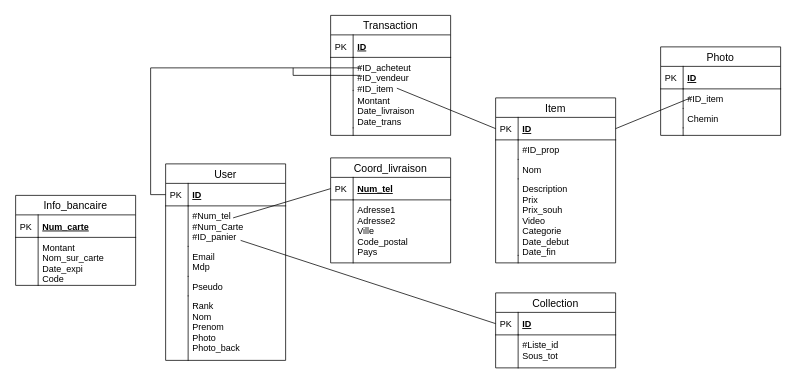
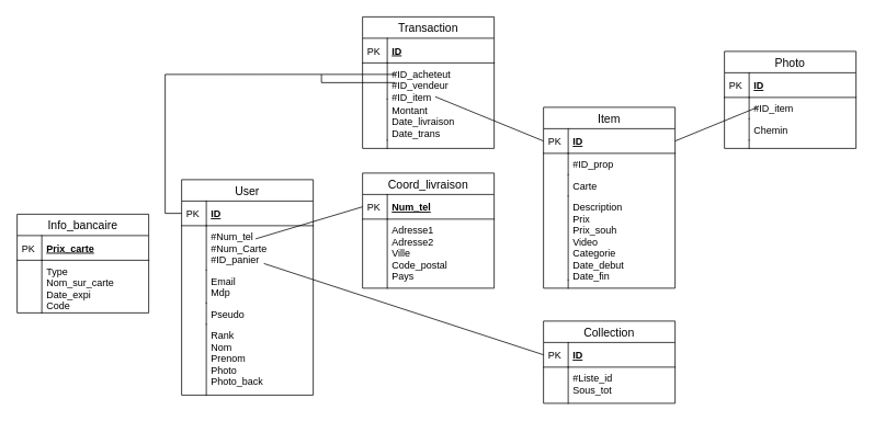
  <mxCell id="0" />
  <mxCell id="1" parent="0" />
  <mxCell id="2" value="User" style="swimlane;fontStyle=0;childLayout=stackLayout;horizontal=1;startSize=26;horizontalStack=0;resizeParent=1;resizeParentMax=0;resizeLast=0;collapsible=1;marginBottom=0;align=center;fontSize=14;" vertex="1" parent="1"><mxGeometry x="220" y="218" width="160" height="262" as="geometry"><mxRectangle x="110" y="240" width="60" height="26" as="alternateBounds" /></mxGeometry></mxCell>
  <mxCell id="3" value="ID" style="shape=partialRectangle;top=0;left=0;right=0;bottom=1;align=left;verticalAlign=middle;fillColor=none;spacingLeft=34;spacingRight=4;overflow=hidden;rotatable=0;points=[[0,0.5],[1,0.5]];portConstraint=eastwest;dropTarget=0;fontStyle=5;fontSize=12;" vertex="1" parent="2"><mxGeometry y="26" width="160" height="30" as="geometry" /></mxCell>
  <mxCell id="4" value="PK" style="shape=partialRectangle;top=0;left=0;bottom=0;fillColor=none;align=left;verticalAlign=middle;spacingLeft=4;spacingRight=4;overflow=hidden;rotatable=0;points=[];portConstraint=eastwest;part=1;fontSize=12;" vertex="1" connectable="0" parent="3"><mxGeometry width="30" height="30" as="geometry" /></mxCell>
  <mxCell id="5" value="#Num_tel&#10;#Num_Carte&#10;#ID_panier" style="shape=partialRectangle;top=0;left=0;right=0;bottom=0;align=left;verticalAlign=top;fillColor=none;spacingLeft=34;spacingRight=4;overflow=hidden;rotatable=0;points=[[0,0.5],[1,0.5]];portConstraint=eastwest;dropTarget=0;fontSize=12;" vertex="1" parent="2"><mxGeometry y="56" width="160" height="54" as="geometry" /></mxCell>
  <mxCell id="6" value="" style="shape=partialRectangle;top=0;left=0;bottom=0;fillColor=none;align=left;verticalAlign=top;spacingLeft=4;spacingRight=4;overflow=hidden;rotatable=0;points=[];portConstraint=eastwest;part=1;fontSize=12;" vertex="1" connectable="0" parent="5"><mxGeometry width="30" height="54" as="geometry" /></mxCell>
  <mxCell id="7" value="Email&#10;Mdp" style="shape=partialRectangle;top=0;left=0;right=0;bottom=0;align=left;verticalAlign=top;fillColor=none;spacingLeft=34;spacingRight=4;overflow=hidden;rotatable=0;points=[[0,0.5],[1,0.5]];portConstraint=eastwest;dropTarget=0;fontSize=12;" vertex="1" parent="2"><mxGeometry y="110" width="160" height="40" as="geometry" /></mxCell>
  <mxCell id="8" value="" style="shape=partialRectangle;top=0;left=0;bottom=0;fillColor=none;align=left;verticalAlign=top;spacingLeft=4;spacingRight=4;overflow=hidden;rotatable=0;points=[];portConstraint=eastwest;part=1;fontSize=12;" vertex="1" connectable="0" parent="7"><mxGeometry width="30" height="40" as="geometry" /></mxCell>
  <mxCell id="9" value="Pseudo" style="shape=partialRectangle;top=0;left=0;right=0;bottom=0;align=left;verticalAlign=top;fillColor=none;spacingLeft=34;spacingRight=4;overflow=hidden;rotatable=0;points=[[0,0.5],[1,0.5]];portConstraint=eastwest;dropTarget=0;fontSize=12;" vertex="1" parent="2"><mxGeometry y="150" width="160" height="26" as="geometry" /></mxCell>
  <mxCell id="10" value="" style="shape=partialRectangle;top=0;left=0;bottom=0;fillColor=none;align=left;verticalAlign=top;spacingLeft=4;spacingRight=4;overflow=hidden;rotatable=0;points=[];portConstraint=eastwest;part=1;fontSize=12;" vertex="1" connectable="0" parent="9"><mxGeometry width="30" height="26" as="geometry" /></mxCell>
  <mxCell id="11" value="Rank&#10;Nom&#10;Prenom&#10;Photo&#10;Photo_back" style="shape=partialRectangle;top=0;left=0;right=0;bottom=0;align=left;verticalAlign=top;fillColor=none;spacingLeft=34;spacingRight=4;overflow=hidden;rotatable=0;points=[[0,0.5],[1,0.5]];portConstraint=eastwest;dropTarget=0;fontSize=12;" vertex="1" parent="2"><mxGeometry y="176" width="160" height="86" as="geometry" /></mxCell>
  <mxCell id="12" value="" style="shape=partialRectangle;top=0;left=0;bottom=0;fillColor=none;align=left;verticalAlign=top;spacingLeft=4;spacingRight=4;overflow=hidden;rotatable=0;points=[];portConstraint=eastwest;part=1;fontSize=12;" vertex="1" connectable="0" parent="11"><mxGeometry width="30" height="86" as="geometry" /></mxCell>
  <mxCell id="13" value="Info_bancaire" style="swimlane;fontStyle=0;childLayout=stackLayout;horizontal=1;startSize=26;horizontalStack=0;resizeParent=1;resizeParentMax=0;resizeLast=0;collapsible=1;marginBottom=0;align=center;fontSize=14;" vertex="1" parent="1"><mxGeometry x="20" y="260" width="160" height="120" as="geometry"><mxRectangle x="-90" y="523" width="120" height="26" as="alternateBounds" /></mxGeometry></mxCell>
- <mxCell id="14" value="Num_carte" style="shape=partialRectangle;top=0;left=0;right=0;bottom=1;align=left;verticalAlign=middle;fillColor=none;spacingLeft=34;spacingRight=4;overflow=hidden;rotatable=0;points=[[0,0.5],[1,0.5]];portConstraint=eastwest;dropTarget=0;fontStyle=5;fontSize=12;" vertex="1" parent="13"><mxGeometry y="26" width="160" height="30" as="geometry" /></mxCell>
+ <mxCell id="14" value="Prix_carte" style="shape=partialRectangle;top=0;left=0;right=0;bottom=1;align=left;verticalAlign=middle;fillColor=none;spacingLeft=34;spacingRight=4;overflow=hidden;rotatable=0;points=[[0,0.5],[1,0.5]];portConstraint=eastwest;dropTarget=0;fontStyle=5;fontSize=12;" vertex="1" parent="13"><mxGeometry y="26" width="160" height="30" as="geometry" /></mxCell>
  <mxCell id="15" value="PK" style="shape=partialRectangle;top=0;left=0;bottom=0;fillColor=none;align=left;verticalAlign=middle;spacingLeft=4;spacingRight=4;overflow=hidden;rotatable=0;points=[];portConstraint=eastwest;part=1;fontSize=12;" vertex="1" connectable="0" parent="14"><mxGeometry width="30" height="30" as="geometry" /></mxCell>
- <mxCell id="16" value="Montant&#10;Nom_sur_carte&#10;Date_expi&#10;Code" style="shape=partialRectangle;top=0;left=0;right=0;bottom=0;align=left;verticalAlign=top;fillColor=none;spacingLeft=34;spacingRight=4;overflow=hidden;rotatable=0;points=[[0,0.5],[1,0.5]];portConstraint=eastwest;dropTarget=0;fontSize=12;" vertex="1" parent="13"><mxGeometry y="56" width="160" height="64" as="geometry" /></mxCell>
+ <mxCell id="16" value="Type&#10;Nom_sur_carte&#10;Date_expi&#10;Code" style="shape=partialRectangle;top=0;left=0;right=0;bottom=0;align=left;verticalAlign=top;fillColor=none;spacingLeft=34;spacingRight=4;overflow=hidden;rotatable=0;points=[[0,0.5],[1,0.5]];portConstraint=eastwest;dropTarget=0;fontSize=12;" vertex="1" parent="13"><mxGeometry y="56" width="160" height="64" as="geometry" /></mxCell>
  <mxCell id="17" value="" style="shape=partialRectangle;top=0;left=0;bottom=0;fillColor=none;align=left;verticalAlign=top;spacingLeft=4;spacingRight=4;overflow=hidden;rotatable=0;points=[];portConstraint=eastwest;part=1;fontSize=12;" vertex="1" connectable="0" parent="16"><mxGeometry width="30" height="64" as="geometry" /></mxCell>
  <mxCell id="18" value="Item" style="swimlane;fontStyle=0;childLayout=stackLayout;horizontal=1;startSize=26;horizontalStack=0;resizeParent=1;resizeParentMax=0;resizeLast=0;collapsible=1;marginBottom=0;align=center;fontSize=14;" vertex="1" parent="1"><mxGeometry x="660" y="130" width="160" height="220" as="geometry"><mxRectangle x="410" y="70" width="60" height="26" as="alternateBounds" /></mxGeometry></mxCell>
  <mxCell id="19" value="ID" style="shape=partialRectangle;top=0;left=0;right=0;bottom=1;align=left;verticalAlign=middle;fillColor=none;spacingLeft=34;spacingRight=4;overflow=hidden;rotatable=0;points=[[0,0.5],[1,0.5]];portConstraint=eastwest;dropTarget=0;fontStyle=5;fontSize=12;" vertex="1" parent="18"><mxGeometry y="26" width="160" height="30" as="geometry" /></mxCell>
  <mxCell id="20" value="PK" style="shape=partialRectangle;top=0;left=0;bottom=0;fillColor=none;align=left;verticalAlign=middle;spacingLeft=4;spacingRight=4;overflow=hidden;rotatable=0;points=[];portConstraint=eastwest;part=1;fontSize=12;" vertex="1" connectable="0" parent="19"><mxGeometry width="30" height="30" as="geometry" /></mxCell>
  <mxCell id="21" value="#ID_prop" style="shape=partialRectangle;top=0;left=0;right=0;bottom=0;align=left;verticalAlign=top;fillColor=none;spacingLeft=34;spacingRight=4;overflow=hidden;rotatable=0;points=[[0,0.5],[1,0.5]];portConstraint=eastwest;dropTarget=0;fontSize=12;" vertex="1" parent="18"><mxGeometry y="56" width="160" height="26" as="geometry" /></mxCell>
  <mxCell id="22" value="" style="shape=partialRectangle;top=0;left=0;bottom=0;fillColor=none;align=left;verticalAlign=top;spacingLeft=4;spacingRight=4;overflow=hidden;rotatable=0;points=[];portConstraint=eastwest;part=1;fontSize=12;" vertex="1" connectable="0" parent="21"><mxGeometry width="30" height="26" as="geometry" /></mxCell>
- <mxCell id="23" value="Nom" style="shape=partialRectangle;top=0;left=0;right=0;bottom=0;align=left;verticalAlign=top;fillColor=none;spacingLeft=34;spacingRight=4;overflow=hidden;rotatable=0;points=[[0,0.5],[1,0.5]];portConstraint=eastwest;dropTarget=0;fontSize=12;" vertex="1" parent="18"><mxGeometry y="82" width="160" height="26" as="geometry" /></mxCell>
+ <mxCell id="23" value="Carte" style="shape=partialRectangle;top=0;left=0;right=0;bottom=0;align=left;verticalAlign=top;fillColor=none;spacingLeft=34;spacingRight=4;overflow=hidden;rotatable=0;points=[[0,0.5],[1,0.5]];portConstraint=eastwest;dropTarget=0;fontSize=12;" vertex="1" parent="18"><mxGeometry y="82" width="160" height="26" as="geometry" /></mxCell>
  <mxCell id="24" value="" style="shape=partialRectangle;top=0;left=0;bottom=0;fillColor=none;align=left;verticalAlign=top;spacingLeft=4;spacingRight=4;overflow=hidden;rotatable=0;points=[];portConstraint=eastwest;part=1;fontSize=12;" vertex="1" connectable="0" parent="23"><mxGeometry width="30" height="26" as="geometry" /></mxCell>
  <mxCell id="25" value="Description&#10;Prix&#10;Prix_souh&#10;Video&#10;Categorie&#10;Date_debut&#10;Date_fin" style="shape=partialRectangle;top=0;left=0;right=0;bottom=0;align=left;verticalAlign=top;fillColor=none;spacingLeft=34;spacingRight=4;overflow=hidden;rotatable=0;points=[[0,0.5],[1,0.5]];portConstraint=eastwest;dropTarget=0;fontSize=12;" vertex="1" parent="18"><mxGeometry y="108" width="160" height="102" as="geometry" /></mxCell>
  <mxCell id="26" value="" style="shape=partialRectangle;top=0;left=0;bottom=0;fillColor=none;align=left;verticalAlign=top;spacingLeft=4;spacingRight=4;overflow=hidden;rotatable=0;points=[];portConstraint=eastwest;part=1;fontSize=12;" vertex="1" connectable="0" parent="25"><mxGeometry width="30" height="102.0" as="geometry" /></mxCell>
  <mxCell id="27" value="" style="shape=partialRectangle;top=0;left=0;right=0;bottom=0;align=left;verticalAlign=top;fillColor=none;spacingLeft=34;spacingRight=4;overflow=hidden;rotatable=0;points=[[0,0.5],[1,0.5]];portConstraint=eastwest;dropTarget=0;fontSize=12;" vertex="1" parent="18"><mxGeometry y="210" width="160" height="10" as="geometry" /></mxCell>
  <mxCell id="28" value="" style="shape=partialRectangle;top=0;left=0;bottom=0;fillColor=none;align=left;verticalAlign=top;spacingLeft=4;spacingRight=4;overflow=hidden;rotatable=0;points=[];portConstraint=eastwest;part=1;fontSize=12;" vertex="1" connectable="0" parent="27"><mxGeometry width="30" height="10" as="geometry" /></mxCell>
  <mxCell id="29" value="Transaction" style="swimlane;fontStyle=0;childLayout=stackLayout;horizontal=1;startSize=26;horizontalStack=0;resizeParent=1;resizeParentMax=0;resizeLast=0;collapsible=1;marginBottom=0;align=center;fontSize=14;" vertex="1" parent="1"><mxGeometry x="440" y="20" width="160" height="160" as="geometry"><mxRectangle x="110" y="50" width="110" height="26" as="alternateBounds" /></mxGeometry></mxCell>
  <mxCell id="30" value="ID" style="shape=partialRectangle;top=0;left=0;right=0;bottom=1;align=left;verticalAlign=middle;fillColor=none;spacingLeft=34;spacingRight=4;overflow=hidden;rotatable=0;points=[[0,0.5],[1,0.5]];portConstraint=eastwest;dropTarget=0;fontStyle=5;fontSize=12;" vertex="1" parent="29"><mxGeometry y="26" width="160" height="30" as="geometry" /></mxCell>
  <mxCell id="31" value="PK" style="shape=partialRectangle;top=0;left=0;bottom=0;fillColor=none;align=left;verticalAlign=middle;spacingLeft=4;spacingRight=4;overflow=hidden;rotatable=0;points=[];portConstraint=eastwest;part=1;fontSize=12;" vertex="1" connectable="0" parent="30"><mxGeometry width="30" height="30" as="geometry" /></mxCell>
  <mxCell id="32" value="#ID_acheteut&#10;#ID_vendeur&#10;#ID_item" style="shape=partialRectangle;top=0;left=0;right=0;bottom=0;align=left;verticalAlign=top;fillColor=none;spacingLeft=34;spacingRight=4;overflow=hidden;rotatable=0;points=[[0,0.5],[1,0.5]];portConstraint=eastwest;dropTarget=0;fontSize=12;" vertex="1" parent="29"><mxGeometry y="56" width="160" height="44" as="geometry" /></mxCell>
  <mxCell id="33" value="" style="shape=partialRectangle;top=0;left=0;bottom=0;fillColor=none;align=left;verticalAlign=top;spacingLeft=4;spacingRight=4;overflow=hidden;rotatable=0;points=[];portConstraint=eastwest;part=1;fontSize=12;" vertex="1" connectable="0" parent="32"><mxGeometry width="30" height="44" as="geometry" /></mxCell>
  <mxCell id="34" value="Montant&#10;Date_livraison&#10;Date_trans" style="shape=partialRectangle;top=0;left=0;right=0;bottom=0;align=left;verticalAlign=top;fillColor=none;spacingLeft=34;spacingRight=4;overflow=hidden;rotatable=0;points=[[0,0.5],[1,0.5]];portConstraint=eastwest;dropTarget=0;fontSize=12;" vertex="1" parent="29"><mxGeometry y="100" width="160" height="50" as="geometry" /></mxCell>
  <mxCell id="35" value="" style="shape=partialRectangle;top=0;left=0;bottom=0;fillColor=none;align=left;verticalAlign=top;spacingLeft=4;spacingRight=4;overflow=hidden;rotatable=0;points=[];portConstraint=eastwest;part=1;fontSize=12;" vertex="1" connectable="0" parent="34"><mxGeometry width="30" height="50" as="geometry" /></mxCell>
  <mxCell id="36" value="" style="shape=partialRectangle;top=0;left=0;right=0;bottom=0;align=left;verticalAlign=top;fillColor=none;spacingLeft=34;spacingRight=4;overflow=hidden;rotatable=0;points=[[0,0.5],[1,0.5]];portConstraint=eastwest;dropTarget=0;fontSize=12;" vertex="1" parent="29"><mxGeometry y="150" width="160" height="10" as="geometry" /></mxCell>
  <mxCell id="37" value="" style="shape=partialRectangle;top=0;left=0;bottom=0;fillColor=none;align=left;verticalAlign=top;spacingLeft=4;spacingRight=4;overflow=hidden;rotatable=0;points=[];portConstraint=eastwest;part=1;fontSize=12;" vertex="1" connectable="0" parent="36"><mxGeometry width="30" height="10" as="geometry" /></mxCell>
  <mxCell id="38" value="Collection" style="swimlane;fontStyle=0;childLayout=stackLayout;horizontal=1;startSize=26;horizontalStack=0;resizeParent=1;resizeParentMax=0;resizeLast=0;collapsible=1;marginBottom=0;align=center;fontSize=14;" vertex="1" parent="1"><mxGeometry x="660" y="390" width="160" height="100" as="geometry"><mxRectangle x="580" y="460" width="70" height="26" as="alternateBounds" /></mxGeometry></mxCell>
  <mxCell id="39" value="ID" style="shape=partialRectangle;top=0;left=0;right=0;bottom=1;align=left;verticalAlign=middle;fillColor=none;spacingLeft=34;spacingRight=4;overflow=hidden;rotatable=0;points=[[0,0.5],[1,0.5]];portConstraint=eastwest;dropTarget=0;fontStyle=5;fontSize=12;" vertex="1" parent="38"><mxGeometry y="26" width="160" height="30" as="geometry" /></mxCell>
  <mxCell id="40" value="PK" style="shape=partialRectangle;top=0;left=0;bottom=0;fillColor=none;align=left;verticalAlign=middle;spacingLeft=4;spacingRight=4;overflow=hidden;rotatable=0;points=[];portConstraint=eastwest;part=1;fontSize=12;" vertex="1" connectable="0" parent="39"><mxGeometry width="30" height="30" as="geometry" /></mxCell>
  <mxCell id="41" value="#Liste_id&#10;Sous_tot" style="shape=partialRectangle;top=0;left=0;right=0;bottom=0;align=left;verticalAlign=top;fillColor=none;spacingLeft=34;spacingRight=4;overflow=hidden;rotatable=0;points=[[0,0.5],[1,0.5]];portConstraint=eastwest;dropTarget=0;fontSize=12;" vertex="1" parent="38"><mxGeometry y="56" width="160" height="44" as="geometry" /></mxCell>
  <mxCell id="42" value="" style="shape=partialRectangle;top=0;left=0;bottom=0;fillColor=none;align=left;verticalAlign=top;spacingLeft=4;spacingRight=4;overflow=hidden;rotatable=0;points=[];portConstraint=eastwest;part=1;fontSize=12;" vertex="1" connectable="0" parent="41"><mxGeometry width="30" height="44" as="geometry" /></mxCell>
  <mxCell id="43" value="" style="endArrow=none;html=1;rounded=0;entryX=0;entryY=0.5;entryDx=0;entryDy=0;exitX=0.625;exitY=0.852;exitDx=0;exitDy=0;exitPerimeter=0;" edge="1" parent="1" source="5" target="39"><mxGeometry relative="1" as="geometry"><mxPoint x="400" y="320" as="sourcePoint" /><mxPoint x="620" y="460" as="targetPoint" /></mxGeometry></mxCell>
  <mxCell id="44" value="Coord_livraison" style="swimlane;fontStyle=0;childLayout=stackLayout;horizontal=1;startSize=26;horizontalStack=0;resizeParent=1;resizeParentMax=0;resizeLast=0;collapsible=1;marginBottom=0;align=center;fontSize=14;" vertex="1" parent="1"><mxGeometry x="440" y="210" width="160" height="140" as="geometry"><mxRectangle x="360" y="500" width="130" height="26" as="alternateBounds" /></mxGeometry></mxCell>
  <mxCell id="45" value="Num_tel" style="shape=partialRectangle;top=0;left=0;right=0;bottom=1;align=left;verticalAlign=middle;fillColor=none;spacingLeft=34;spacingRight=4;overflow=hidden;rotatable=0;points=[[0,0.5],[1,0.5]];portConstraint=eastwest;dropTarget=0;fontStyle=5;fontSize=12;" vertex="1" parent="44"><mxGeometry y="26" width="160" height="30" as="geometry" /></mxCell>
  <mxCell id="46" value="PK" style="shape=partialRectangle;top=0;left=0;bottom=0;fillColor=none;align=left;verticalAlign=middle;spacingLeft=4;spacingRight=4;overflow=hidden;rotatable=0;points=[];portConstraint=eastwest;part=1;fontSize=12;" vertex="1" connectable="0" parent="45"><mxGeometry width="30" height="30" as="geometry" /></mxCell>
  <mxCell id="47" value="Adresse1&#10;Adresse2&#10;Ville&#10;Code_postal&#10;Pays" style="shape=partialRectangle;top=0;left=0;right=0;bottom=0;align=left;verticalAlign=top;fillColor=none;spacingLeft=34;spacingRight=4;overflow=hidden;rotatable=0;points=[[0,0.5],[1,0.5]];portConstraint=eastwest;dropTarget=0;fontSize=12;" vertex="1" parent="44"><mxGeometry y="56" width="160" height="84" as="geometry" /></mxCell>
  <mxCell id="48" value="" style="shape=partialRectangle;top=0;left=0;bottom=0;fillColor=none;align=left;verticalAlign=top;spacingLeft=4;spacingRight=4;overflow=hidden;rotatable=0;points=[];portConstraint=eastwest;part=1;fontSize=12;" vertex="1" connectable="0" parent="47"><mxGeometry width="30" height="84" as="geometry" /></mxCell>
  <mxCell id="49" value="" style="endArrow=none;html=1;rounded=0;entryX=0;entryY=0.5;entryDx=0;entryDy=0;" edge="1" parent="1" target="45"><mxGeometry relative="1" as="geometry"><mxPoint x="310" y="290" as="sourcePoint" /><mxPoint x="400" y="160" as="targetPoint" /></mxGeometry></mxCell>
  <mxCell id="50" value="Photo" style="swimlane;fontStyle=0;childLayout=stackLayout;horizontal=1;startSize=26;horizontalStack=0;resizeParent=1;resizeParentMax=0;resizeLast=0;collapsible=1;marginBottom=0;align=center;fontSize=14;" vertex="1" parent="1"><mxGeometry x="880" y="62" width="160" height="118" as="geometry"><mxRectangle x="650" y="80" width="70" height="26" as="alternateBounds" /></mxGeometry></mxCell>
  <mxCell id="51" value="ID" style="shape=partialRectangle;top=0;left=0;right=0;bottom=1;align=left;verticalAlign=middle;fillColor=none;spacingLeft=34;spacingRight=4;overflow=hidden;rotatable=0;points=[[0,0.5],[1,0.5]];portConstraint=eastwest;dropTarget=0;fontStyle=5;fontSize=12;" vertex="1" parent="50"><mxGeometry y="26" width="160" height="30" as="geometry" /></mxCell>
  <mxCell id="52" value="PK" style="shape=partialRectangle;top=0;left=0;bottom=0;fillColor=none;align=left;verticalAlign=middle;spacingLeft=4;spacingRight=4;overflow=hidden;rotatable=0;points=[];portConstraint=eastwest;part=1;fontSize=12;" vertex="1" connectable="0" parent="51"><mxGeometry width="30" height="30" as="geometry" /></mxCell>
  <mxCell id="53" value="#ID_item" style="shape=partialRectangle;top=0;left=0;right=0;bottom=0;align=left;verticalAlign=top;fillColor=none;spacingLeft=34;spacingRight=4;overflow=hidden;rotatable=0;points=[[0,0.5],[1,0.5]];portConstraint=eastwest;dropTarget=0;fontSize=12;" vertex="1" parent="50"><mxGeometry y="56" width="160" height="26" as="geometry" /></mxCell>
  <mxCell id="54" value="" style="shape=partialRectangle;top=0;left=0;bottom=0;fillColor=none;align=left;verticalAlign=top;spacingLeft=4;spacingRight=4;overflow=hidden;rotatable=0;points=[];portConstraint=eastwest;part=1;fontSize=12;" vertex="1" connectable="0" parent="53"><mxGeometry width="30" height="26" as="geometry" /></mxCell>
  <mxCell id="55" value="Chemin" style="shape=partialRectangle;top=0;left=0;right=0;bottom=0;align=left;verticalAlign=top;fillColor=none;spacingLeft=34;spacingRight=4;overflow=hidden;rotatable=0;points=[[0,0.5],[1,0.5]];portConstraint=eastwest;dropTarget=0;fontSize=12;" vertex="1" parent="50"><mxGeometry y="82" width="160" height="26" as="geometry" /></mxCell>
  <mxCell id="56" value="" style="shape=partialRectangle;top=0;left=0;bottom=0;fillColor=none;align=left;verticalAlign=top;spacingLeft=4;spacingRight=4;overflow=hidden;rotatable=0;points=[];portConstraint=eastwest;part=1;fontSize=12;" vertex="1" connectable="0" parent="55"><mxGeometry width="30" height="26" as="geometry" /></mxCell>
  <mxCell id="57" value="" style="shape=partialRectangle;top=0;left=0;right=0;bottom=0;align=left;verticalAlign=top;fillColor=none;spacingLeft=34;spacingRight=4;overflow=hidden;rotatable=0;points=[[0,0.5],[1,0.5]];portConstraint=eastwest;dropTarget=0;fontSize=12;" vertex="1" parent="50"><mxGeometry y="108" width="160" height="10" as="geometry" /></mxCell>
  <mxCell id="58" value="" style="shape=partialRectangle;top=0;left=0;bottom=0;fillColor=none;align=left;verticalAlign=top;spacingLeft=4;spacingRight=4;overflow=hidden;rotatable=0;points=[];portConstraint=eastwest;part=1;fontSize=12;" vertex="1" connectable="0" parent="57"><mxGeometry width="30" height="10" as="geometry" /></mxCell>
  <mxCell id="59" value="" style="endArrow=none;html=1;rounded=0;entryX=0.25;entryY=0.462;entryDx=0;entryDy=0;exitX=1;exitY=0.5;exitDx=0;exitDy=0;entryPerimeter=0;" edge="1" parent="1" source="19" target="53"><mxGeometry relative="1" as="geometry"><mxPoint x="720" y="30" as="sourcePoint" /><mxPoint x="880" y="30" as="targetPoint" /></mxGeometry></mxCell>
  <mxCell id="60" value="" style="endArrow=none;html=1;rounded=0;exitX=0.552;exitY=-0.058;exitDx=0;exitDy=0;exitPerimeter=0;entryX=0;entryY=0.5;entryDx=0;entryDy=0;" edge="1" parent="1" source="34" target="19"><mxGeometry relative="1" as="geometry"><mxPoint x="650" y="60" as="sourcePoint" /><mxPoint x="810" y="60" as="targetPoint" /></mxGeometry></mxCell>
  <mxCell id="61" value="" style="endArrow=none;html=1;rounded=0;entryX=0.25;entryY=0.318;entryDx=0;entryDy=0;entryPerimeter=0;exitX=0;exitY=0.5;exitDx=0;exitDy=0;" edge="1" parent="1" source="3" target="32"><mxGeometry relative="1" as="geometry"><mxPoint x="200" y="260" as="sourcePoint" /><mxPoint x="350" y="110" as="targetPoint" /><Array as="points"><mxPoint x="200" y="259" /><mxPoint x="200" y="90" /></Array></mxGeometry></mxCell>
  <mxCell id="62" value="" style="endArrow=none;html=1;rounded=0;entryX=0.25;entryY=0.545;entryDx=0;entryDy=0;entryPerimeter=0;" edge="1" parent="1" target="32"><mxGeometry relative="1" as="geometry"><mxPoint x="390" y="90" as="sourcePoint" /><mxPoint x="400" y="40" as="targetPoint" /><Array as="points"><mxPoint x="390" y="100" /></Array></mxGeometry></mxCell>
